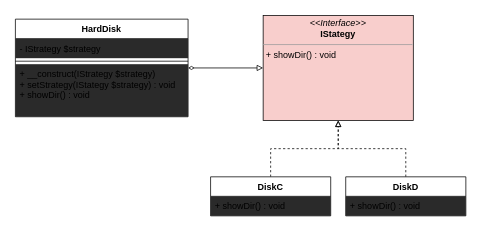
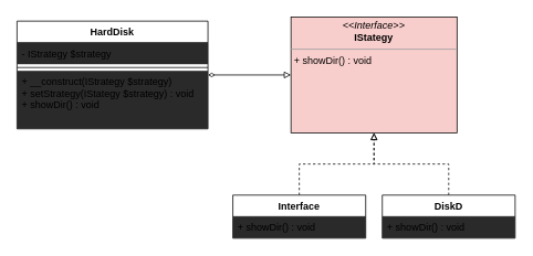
  <mxCell id="0" />
  <mxCell id="1" parent="0" />
  <mxCell id="2" style="edgeStyle=orthogonalEdgeStyle;rounded=0;orthogonalLoop=1;jettySize=auto;html=1;startArrow=diamondThin;startFill=0;endArrow=block;endFill=0;" parent="1" source="3" target="7" edge="1"><mxGeometry relative="1" as="geometry" /></mxCell>
  <mxCell id="3" value="HardDisk" style="swimlane;fontStyle=1;align=center;verticalAlign=top;childLayout=stackLayout;horizontal=1;startSize=26;horizontalStack=0;resizeParent=1;resizeParentMax=0;resizeLast=0;collapsible=1;marginBottom=0;" parent="1" vertex="1"><mxGeometry x="20" y="25" width="230" height="130" as="geometry" /></mxCell>
  <mxCell id="4" value="- IStrategy $strategy" style="text;align=left;verticalAlign=top;spacingLeft=4;spacingRight=4;overflow=hidden;rotatable=0;points=[[0,0.5],[1,0.5]];portConstraint=eastwest;fillColor=#2a2a2a;" parent="3" vertex="1"><mxGeometry y="26" width="230" height="26" as="geometry" /></mxCell>
  <mxCell id="5" value="" style="line;strokeWidth=1;fillColor=none;align=left;verticalAlign=middle;spacingTop=-1;spacingLeft=3;spacingRight=3;rotatable=0;labelPosition=right;points=[];portConstraint=eastwest;" parent="3" vertex="1"><mxGeometry y="52" width="230" height="8" as="geometry" /></mxCell>
  <mxCell id="6" value="+ __construct(IStrategy $strategy)&#10;+ setStrategy(IStategy $strategy) : void&#10;+ showDir() : void" style="text;align=left;verticalAlign=top;spacingLeft=4;spacingRight=4;overflow=hidden;rotatable=0;points=[[0,0.5],[1,0.5]];portConstraint=eastwest;fillColor=#2a2a2a;" parent="3" vertex="1"><mxGeometry y="60" width="230" height="70" as="geometry" /></mxCell>
  <mxCell id="7" value="&lt;p style=&quot;margin: 0px ; margin-top: 4px ; text-align: center&quot;&gt;&lt;i&gt;&amp;lt;&amp;lt;Interface&amp;gt;&amp;gt;&lt;/i&gt;&lt;br&gt;&lt;b&gt;IStategy&lt;/b&gt;&lt;/p&gt;&lt;hr size=&quot;1&quot;&gt;&lt;p style=&quot;margin: 0px ; margin-left: 4px&quot;&gt;+ showDir() : void&lt;/p&gt;" style="verticalAlign=top;align=left;overflow=fill;fontSize=12;fontFamily=Helvetica;html=1;fillColor=#f8cecc;" parent="1" vertex="1"><mxGeometry x="350" y="20" width="200" height="140" as="geometry" /></mxCell>
  <mxCell id="8" style="edgeStyle=orthogonalEdgeStyle;rounded=0;orthogonalLoop=1;jettySize=auto;html=1;startArrow=none;startFill=0;endArrow=block;endFill=0;dashed=1;" parent="1" source="9" target="7" edge="1"><mxGeometry relative="1" as="geometry" /></mxCell>
- <mxCell id="9" value="DiskC" style="swimlane;fontStyle=1;align=center;verticalAlign=top;childLayout=stackLayout;horizontal=1;startSize=26;horizontalStack=0;resizeParent=1;resizeParentMax=0;resizeLast=0;collapsible=1;marginBottom=0;" parent="1" vertex="1"><mxGeometry x="280" y="235" width="160" height="52" as="geometry" /></mxCell>
+ <mxCell id="9" value="Interface" style="swimlane;fontStyle=1;align=center;verticalAlign=top;childLayout=stackLayout;horizontal=1;startSize=26;horizontalStack=0;resizeParent=1;resizeParentMax=0;resizeLast=0;collapsible=1;marginBottom=0;" parent="1" vertex="1"><mxGeometry x="280" y="235" width="160" height="52" as="geometry" /></mxCell>
  <mxCell id="10" value="+ showDir() : void" style="text;align=left;verticalAlign=top;spacingLeft=4;spacingRight=4;overflow=hidden;rotatable=0;points=[[0,0.5],[1,0.5]];portConstraint=eastwest;fillColor=#2a2a2a;" parent="9" vertex="1"><mxGeometry y="26" width="160" height="26" as="geometry" /></mxCell>
  <mxCell id="11" style="edgeStyle=orthogonalEdgeStyle;rounded=0;orthogonalLoop=1;jettySize=auto;html=1;dashed=1;startArrow=none;startFill=0;endArrow=block;endFill=0;" parent="1" source="12" target="7" edge="1"><mxGeometry relative="1" as="geometry" /></mxCell>
  <mxCell id="12" value="DiskD" style="swimlane;fontStyle=1;align=center;verticalAlign=top;childLayout=stackLayout;horizontal=1;startSize=26;horizontalStack=0;resizeParent=1;resizeParentMax=0;resizeLast=0;collapsible=1;marginBottom=0;" parent="1" vertex="1"><mxGeometry x="460" y="235" width="160" height="52" as="geometry" /></mxCell>
  <mxCell id="13" value="+ showDir() : void" style="text;align=left;verticalAlign=top;spacingLeft=4;spacingRight=4;overflow=hidden;rotatable=0;points=[[0,0.5],[1,0.5]];portConstraint=eastwest;fillColor=#2a2a2a;" parent="12" vertex="1"><mxGeometry y="26" width="160" height="26" as="geometry" /></mxCell>
